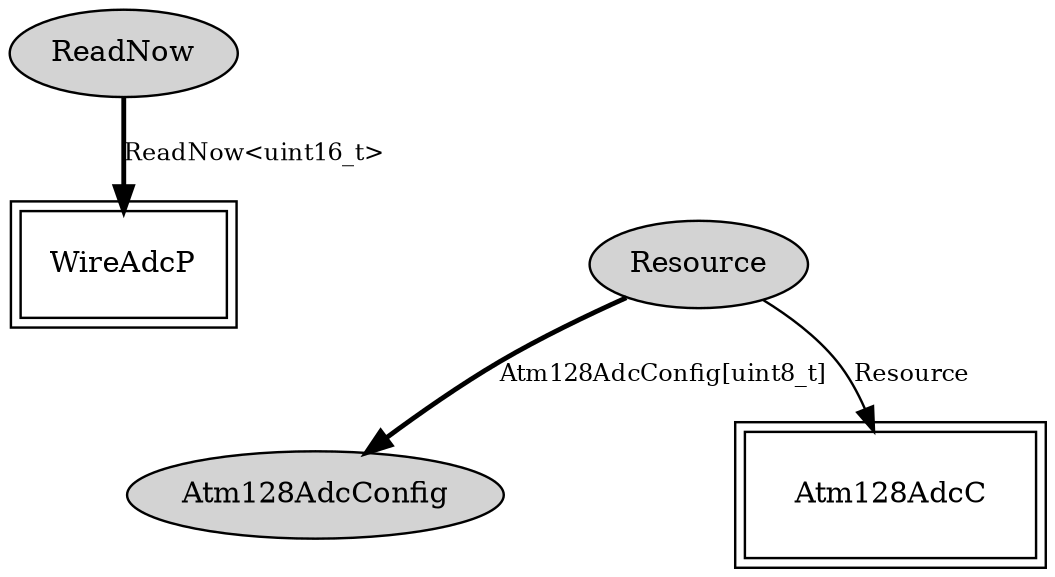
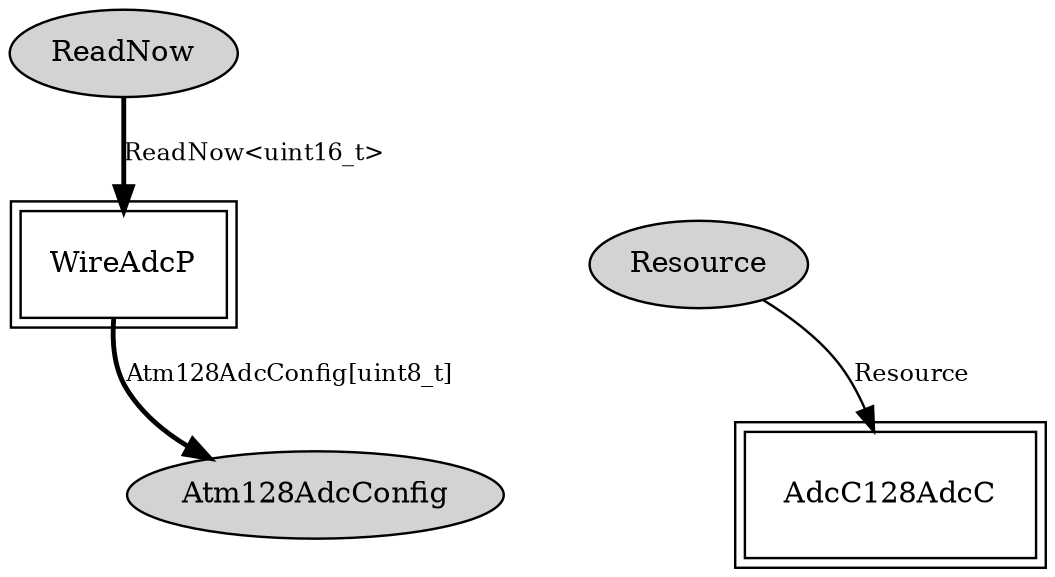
  digraph {
    node [fontsize=12 shape=ellipse style=filled]
    edge [fontsize=10 style=bold]
    n1 [label=ReadNow]
    WireAdcP [peripheries=2 shape=box style=""]
    n3 [label=Atm128AdcConfig]
    n4 [label=Resource]
-   Atm128AdcC [peripheries=2 shape=box style=""]
+   Atm128AdcC [peripheries=2 shape=box label=AdcC128AdcC style=""]
    n1 -> WireAdcP [label="ReadNow<uint16_t>"]
-   n4 -> n3 [label="Atm128AdcConfig[uint8_t]"]
+   WireAdcP -> n3 [label="Atm128AdcConfig[uint8_t]"]
    n4 -> Atm128AdcC [label=Resource style=""]
  }
